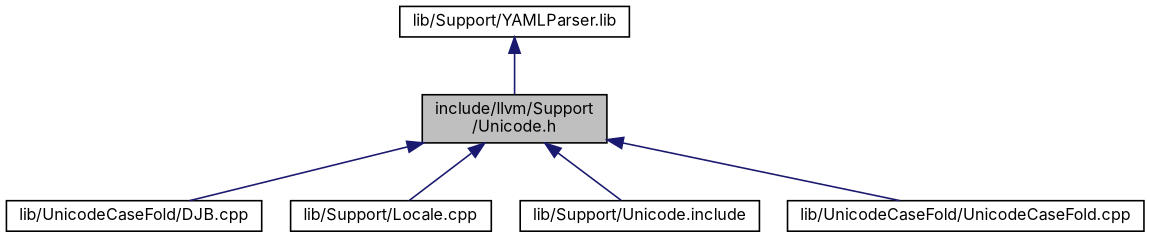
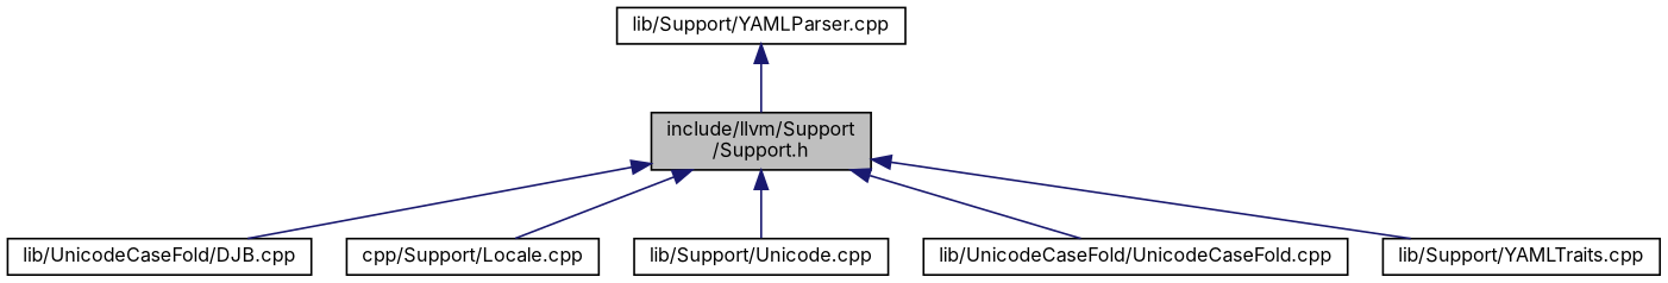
  digraph {
    fontname=Inter
    node [color=black fontname=Inter fontsize=10 shape=box]
    edge [color=midnightblue dir=back fontname=Inter fontsize=10 labelfontname=Helvetica labelfontsize=10 style=solid]
-   n1 [fillcolor=grey75 fontcolor=black height=0.2 label="include/llvm/Support\l/Unicode.h" style=filled width=0.4]
+   n1 [fillcolor=grey75 fontcolor=black height=0.2 label="include/llvm/Support\l/Support.h" style=filled width=0.4]
    n2 [height=0.2 label="lib/UnicodeCaseFold/DJB.cpp" width=0.4]
-   n3 [height=0.2 label="lib/Support/Locale.cpp" width=0.4]
-   n4 [height=0.2 label="lib/Support/Unicode.include" width=0.4]
+   n3 [height=0.2 label="cpp/Support/Locale.cpp" width=0.4]
+   n4 [height=0.2 label="lib/Support/Unicode.cpp" width=0.4]
    n5 [height=0.2 label="lib/UnicodeCaseFold/UnicodeCaseFold.cpp" width=0.4]
-   n7 [height=0.2 label="lib/Support/YAMLParser.lib" width=0.4]
+   n6 [height=0.2 label="lib/Support/YAMLTraits.cpp" width=0.4]
+   n7 [height=0.2 label="lib/Support/YAMLParser.cpp" width=0.4]
    n1 -> n2
    n1 -> n3
    n1 -> n4
    n1 -> n5
+   n1 -> n6
    n7 -> n1
  }
